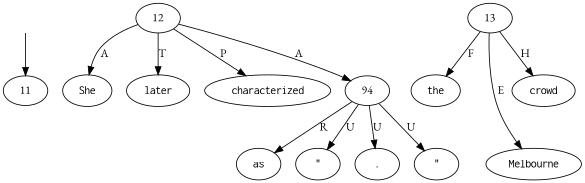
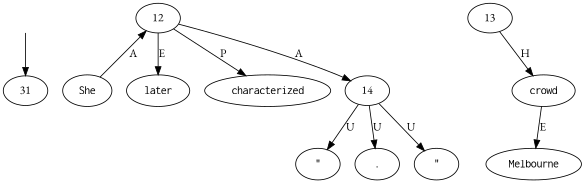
  digraph {
    fontname="EB Garamond"
    node [fontname="EB Garamond" shape=oval]
    edge [fontname="EB Garamond"]
    top [style=invis shape=""]
-   11 [shape=""]
+   11 [label=31 shape=""]
    12 [shape=""]
    n4 [label=<<table align="center" border="0" cellspacing="0"><tr><td colspan="2"><font face="Courier">She</font></td></tr></table>>]
    n5 [label=<<table align="center" border="0" cellspacing="0"><tr><td colspan="2"><font face="Courier">later</font></td></tr></table>>]
    n6 [label=<<table align="center" border="0" cellspacing="0"><tr><td colspan="2"><font face="Courier">characterized</font></td></tr></table>>]
-   14 [label=94 shape=""]
-   n8 [label=<<table align="center" border="0" cellspacing="0"><tr><td colspan="2"><font face="Courier">the</font></td></tr></table>>]
+   14 [shape=""]
    n9 [label=<<table align="center" border="0" cellspacing="0"><tr><td colspan="2"><font face="Courier">Melbourne</font></td></tr></table>>]
    n10 [label=<<table align="center" border="0" cellspacing="0"><tr><td colspan="2"><font face="Courier">crowd</font></td></tr></table>>]
-   n11 [label=<<table align="center" border="0" cellspacing="0"><tr><td colspan="2"><font face="Courier">as</font></td></tr></table>>]
    n12 [label=<<table align="center" border="0" cellspacing="0"><tr><td colspan="2"><font face="Courier">&quot;</font></td></tr></table>>]
    n13 [label=<<table align="center" border="0" cellspacing="0"><tr><td colspan="2"><font face="Courier">.</font></td></tr></table>>]
    n14 [label=<<table align="center" border="0" cellspacing="0"><tr><td colspan="2"><font face="Courier">&quot;</font></td></tr></table>>]
    13 [shape=""]
    top -> 11
-   12 -> n4 [label=A]
-   12 -> n5 [label=T]
+   n4 -> 12 [label=A]
+   12 -> n5 [label=E]
    12 -> n6 [label=P]
    12 -> 14 [label=A]
-   14 -> n11 [label=R]
    14 -> n12 [label=U]
    14 -> n13 [label=U]
    14 -> n14 [label=U]
-   13 -> n8 [label=F]
-   13 -> n9 [label=E]
+   n10 -> n9 [label=E]
    13 -> n10 [label=H]
  }
